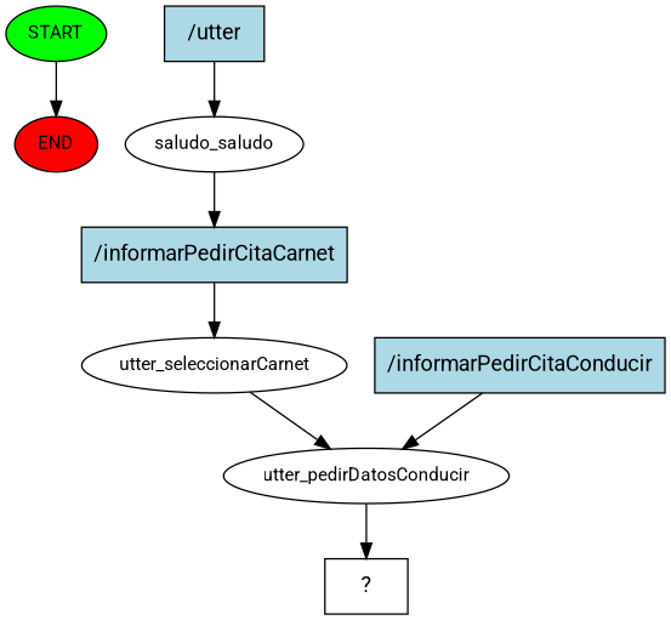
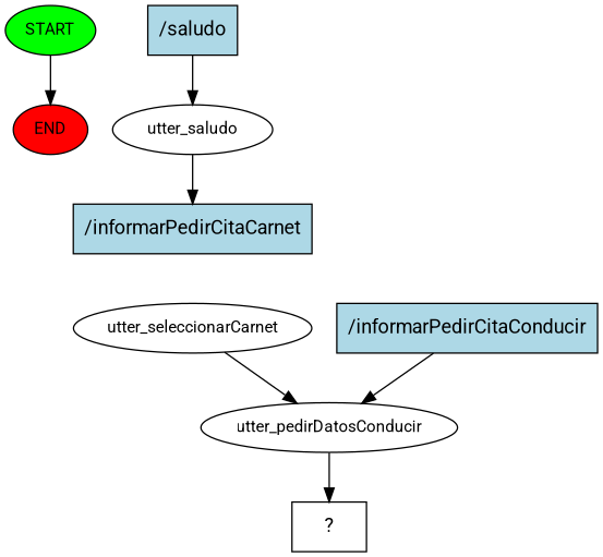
  digraph {
    fontname=Roboto
    node [fontname=Roboto fontsize=12 style=filled]
    edge [fontname=Roboto]
    n1 [fillcolor=green label=START]
    n2 [fillcolor=red label=END]
-   n3 [fillcolor=lightblue label="/utter" shape=rect fontsize=""]
-   n4 [label=saludo_saludo style=""]
+   n3 [fillcolor=lightblue label="/saludo" shape=rect fontsize=""]
+   n4 [label=utter_saludo style=""]
    n5 [fillcolor=lightblue label="/informarPedirCitaCarnet" shape=rect fontsize=""]
    n6 [label=utter_seleccionarCarnet style=""]
    n7 [label=utter_pedirDatosConducir style=""]
    n8 [fillcolor=lightblue label="/informarPedirCitaConducir" shape=rect fontsize=""]
    n9 [label="  ?  " shape=rect fontsize="" style=""]
    n1 -> n2
    n3 -> n4
    n4 -> n5
-   n5 -> n6
    n6 -> n7
    n7 -> n9
    n8 -> n7
  }
